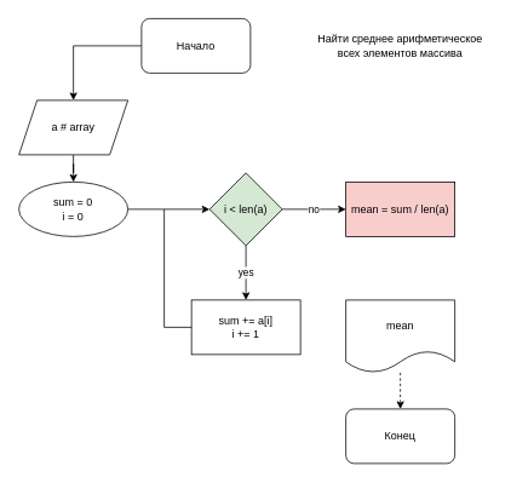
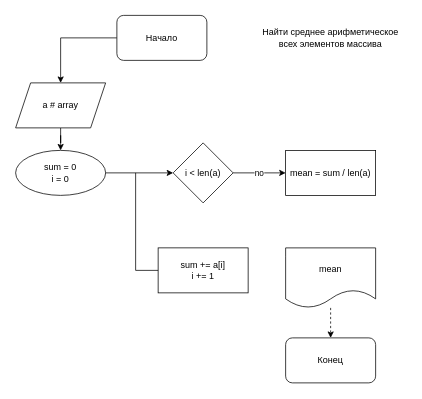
  <mxCell id="0" />
  <mxCell id="1" parent="0" />
  <mxCell id="2" value="" style="edgeStyle=orthogonalEdgeStyle;rounded=0;orthogonalLoop=1;jettySize=auto;html=1;" edge="1" parent="1" source="3" target="5"><mxGeometry relative="1" as="geometry" /></mxCell>
  <mxCell id="3" value="Начало" style="rounded=1;whiteSpace=wrap;html=1;" vertex="1" parent="1"><mxGeometry x="155" y="20" width="120" height="60" as="geometry" /></mxCell>
  <mxCell id="4" value="" style="edgeStyle=orthogonalEdgeStyle;rounded=0;orthogonalLoop=1;jettySize=auto;html=1;" edge="1" parent="1" source="5" target="7"><mxGeometry relative="1" as="geometry" /></mxCell>
  <mxCell id="5" value="a # array" style="shape=parallelogram;perimeter=parallelogramPerimeter;whiteSpace=wrap;html=1;fixedSize=1;" vertex="1" parent="1"><mxGeometry x="20" y="110" width="120" height="60" as="geometry" /></mxCell>
  <mxCell id="6" value="" style="edgeStyle=orthogonalEdgeStyle;rounded=0;orthogonalLoop=1;jettySize=auto;html=1;" edge="1" parent="1" source="7" target="10"><mxGeometry relative="1" as="geometry" /></mxCell>
  <mxCell id="7" value="sum = 0&lt;br&gt;i = 0" style="ellipse;whiteSpace=wrap;html=1;" vertex="1" parent="1"><mxGeometry x="20" y="200" width="120" height="60" as="geometry" /></mxCell>
- <mxCell id="8" value="yes" style="edgeStyle=orthogonalEdgeStyle;rounded=0;orthogonalLoop=1;jettySize=auto;html=1;" edge="1" parent="1" source="10" target="15"><mxGeometry relative="1" as="geometry"><Array as="points"><mxPoint x="270" y="290" /><mxPoint x="270" y="290" /></Array></mxGeometry></mxCell>
  <mxCell id="9" value="no" style="edgeStyle=orthogonalEdgeStyle;rounded=0;orthogonalLoop=1;jettySize=auto;html=1;" edge="1" parent="1" source="10" target="11"><mxGeometry relative="1" as="geometry"><Array as="points"><mxPoint x="340" y="230" /><mxPoint x="340" y="230" /></Array></mxGeometry></mxCell>
- <mxCell id="10" value="i &amp;lt; len(a)" style="rhombus;whiteSpace=wrap;html=1;fillColor=#d5e8d4;" vertex="1" parent="1"><mxGeometry x="230" y="190" width="80" height="80" as="geometry" /></mxCell>
- <mxCell id="11" value="mean = sum / len(a)" style="rounded=0;whiteSpace=wrap;html=1;fillColor=#f8cecc;" vertex="1" parent="1"><mxGeometry x="380" y="200" width="120" height="60" as="geometry" /></mxCell>
+ <mxCell id="10" value="i &amp;lt; len(a)" style="rhombus;whiteSpace=wrap;html=1;" vertex="1" parent="1"><mxGeometry x="230" y="190" width="80" height="80" as="geometry" /></mxCell>
+ <mxCell id="11" value="mean = sum / len(a)" style="rounded=0;whiteSpace=wrap;html=1;" vertex="1" parent="1"><mxGeometry x="380" y="200" width="120" height="60" as="geometry" /></mxCell>
  <mxCell id="12" value="" style="edgeStyle=orthogonalEdgeStyle;rounded=0;orthogonalLoop=1;jettySize=auto;html=1;dashed=1;" edge="1" parent="1" source="13" target="14"><mxGeometry relative="1" as="geometry" /></mxCell>
  <mxCell id="13" value="mean" style="shape=document;whiteSpace=wrap;html=1;boundedLbl=1;" vertex="1" parent="1"><mxGeometry x="380" y="330" width="120" height="80" as="geometry" /></mxCell>
  <mxCell id="14" value="Конец" style="rounded=1;whiteSpace=wrap;html=1;" vertex="1" parent="1"><mxGeometry x="380" y="450" width="120" height="60" as="geometry" /></mxCell>
  <mxCell id="15" value="sum += a[i]&lt;br&gt;i += 1" style="rounded=0;whiteSpace=wrap;html=1;" vertex="1" parent="1"><mxGeometry x="210" y="330" width="120" height="60" as="geometry" /></mxCell>
  <mxCell id="16" value="" style="endArrow=none;html=1;rounded=0;entryX=0;entryY=0.5;entryDx=0;entryDy=0;" edge="1" parent="1" target="15"><mxGeometry width="50" height="50" relative="1" as="geometry"><mxPoint x="180" y="230" as="sourcePoint" /><mxPoint x="380" y="340" as="targetPoint" /><Array as="points"><mxPoint x="180" y="360" /></Array></mxGeometry></mxCell>
  <mxCell id="17" value="Найти среднее арифметическое всех элементов массива" style="text;html=1;strokeColor=none;fillColor=none;align=center;verticalAlign=middle;whiteSpace=wrap;rounded=0;" vertex="1" parent="1"><mxGeometry x="340" y="35" width="200" height="30" as="geometry" /></mxCell>
